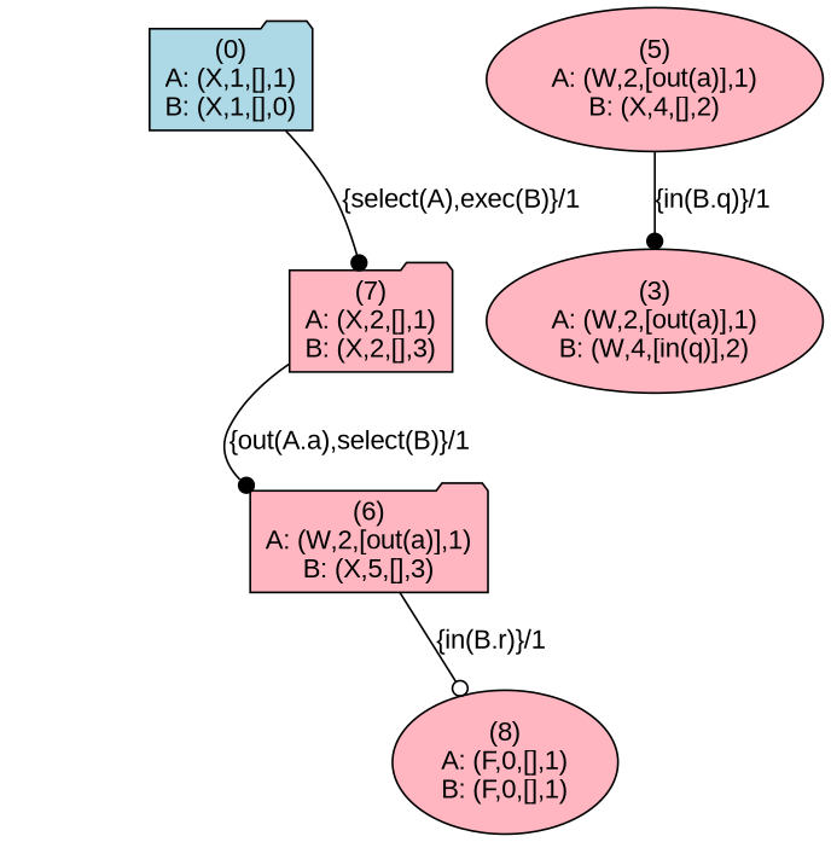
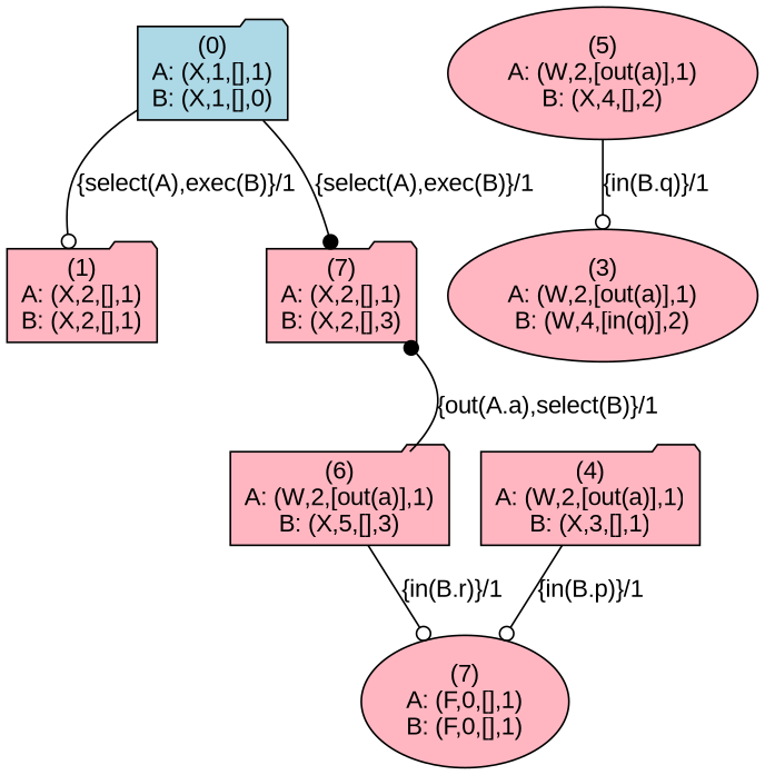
  digraph {
    fontname="Liberation Sans"
    rankdir=TB
    node [fillcolor=lightpink fontname="Liberation Sans" shape=folder style=filled]
    edge [arrowhead=odot fontname="Liberation Sans"]
    n1 [fillcolor=lightblue label="(0)\nA: (X,1,[],1)\nB: (X,1,[],0)"]
+   n2 [label="(1)\nA: (X,2,[],1)\nB: (X,2,[],1)"]
    n3 [label="(7)\nA: (X,2,[],1)\nB: (X,2,[],3)"]
    n4 [label="(6)\nA: (W,2,[out(a)],1)\nB: (X,5,[],3)"]
-   n6 [label="(8)\nA: (F,0,[],1)\nB: (F,0,[],1)" shape=ellipse]
+   n5 [label="(4)\nA: (W,2,[out(a)],1)\nB: (X,3,[],1)"]
+   n6 [label="(7)\nA: (F,0,[],1)\nB: (F,0,[],1)" shape=ellipse]
    n7 [label="(5)\nA: (W,2,[out(a)],1)\nB: (X,4,[],2)" shape=ellipse]
    n8 [label="(3)\nA: (W,2,[out(a)],1)\nB: (W,4,[in(q)],2)" shape=ellipse]
+   n1 -> n2 [label="{select(A),exec(B)}/1"]
    n1 -> n3 [arrowhead=dot label="{select(A),exec(B)}/1"]
-   n3 -> n4 [arrowhead=dot label="{out(A.a),select(B)}/1"]
+   n4 -> n3 [arrowhead=dot label="{out(A.a),select(B)}/1"]
    n4 -> n6 [label="{in(B.r)}/1"]
-   n7 -> n8 [arrowhead=dot label="{in(B.q)}/1"]
+   n5 -> n6 [label="{in(B.p)}/1"]
+   n7 -> n8 [label="{in(B.q)}/1"]
  }
